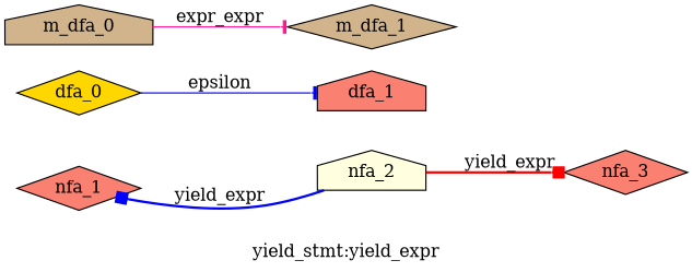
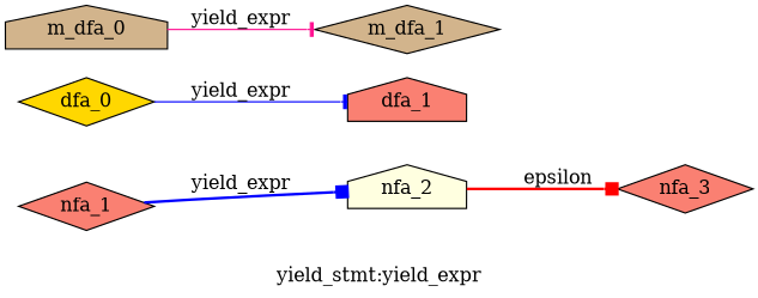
  digraph {
    label="yield_stmt:yield_expr"
    rankdir=LR
    node [fillcolor=salmon shape=diamond style=filled]
    edge [arrowhead=box color=blue style=bold]
    nfa_1
    nfa_2 [fillcolor=lightyellow shape=house]
    nfa_3
    dfa_1 [shape=house]
    dfa_0 [fillcolor=gold]
    m_dfa_1 [fillcolor=tan]
    m_dfa_0 [fillcolor=tan shape=house]
    subgraph sub_1 {
      nfa_1
      nfa_2
      nfa_3
    }
    subgraph sub_2 {
      dfa_1
      dfa_0
    }
    subgraph sub_3 {
      m_dfa_1
      m_dfa_0
    }
-   nfa_2 -> nfa_1 [label=yield_expr]
-   nfa_2 -> nfa_3 [color=red label=yield_expr]
-   dfa_0 -> dfa_1 [arrowhead=tee label=epsilon style=solid]
-   m_dfa_0 -> m_dfa_1 [arrowhead=tee color=deeppink label=expr_expr style=solid]
+   nfa_1 -> nfa_2 [label=yield_expr]
+   nfa_2 -> nfa_3 [color=red label=epsilon]
+   dfa_0 -> dfa_1 [arrowhead=tee label=yield_expr style=solid]
+   m_dfa_0 -> m_dfa_1 [arrowhead=tee color=deeppink label=yield_expr style=solid]
  }
